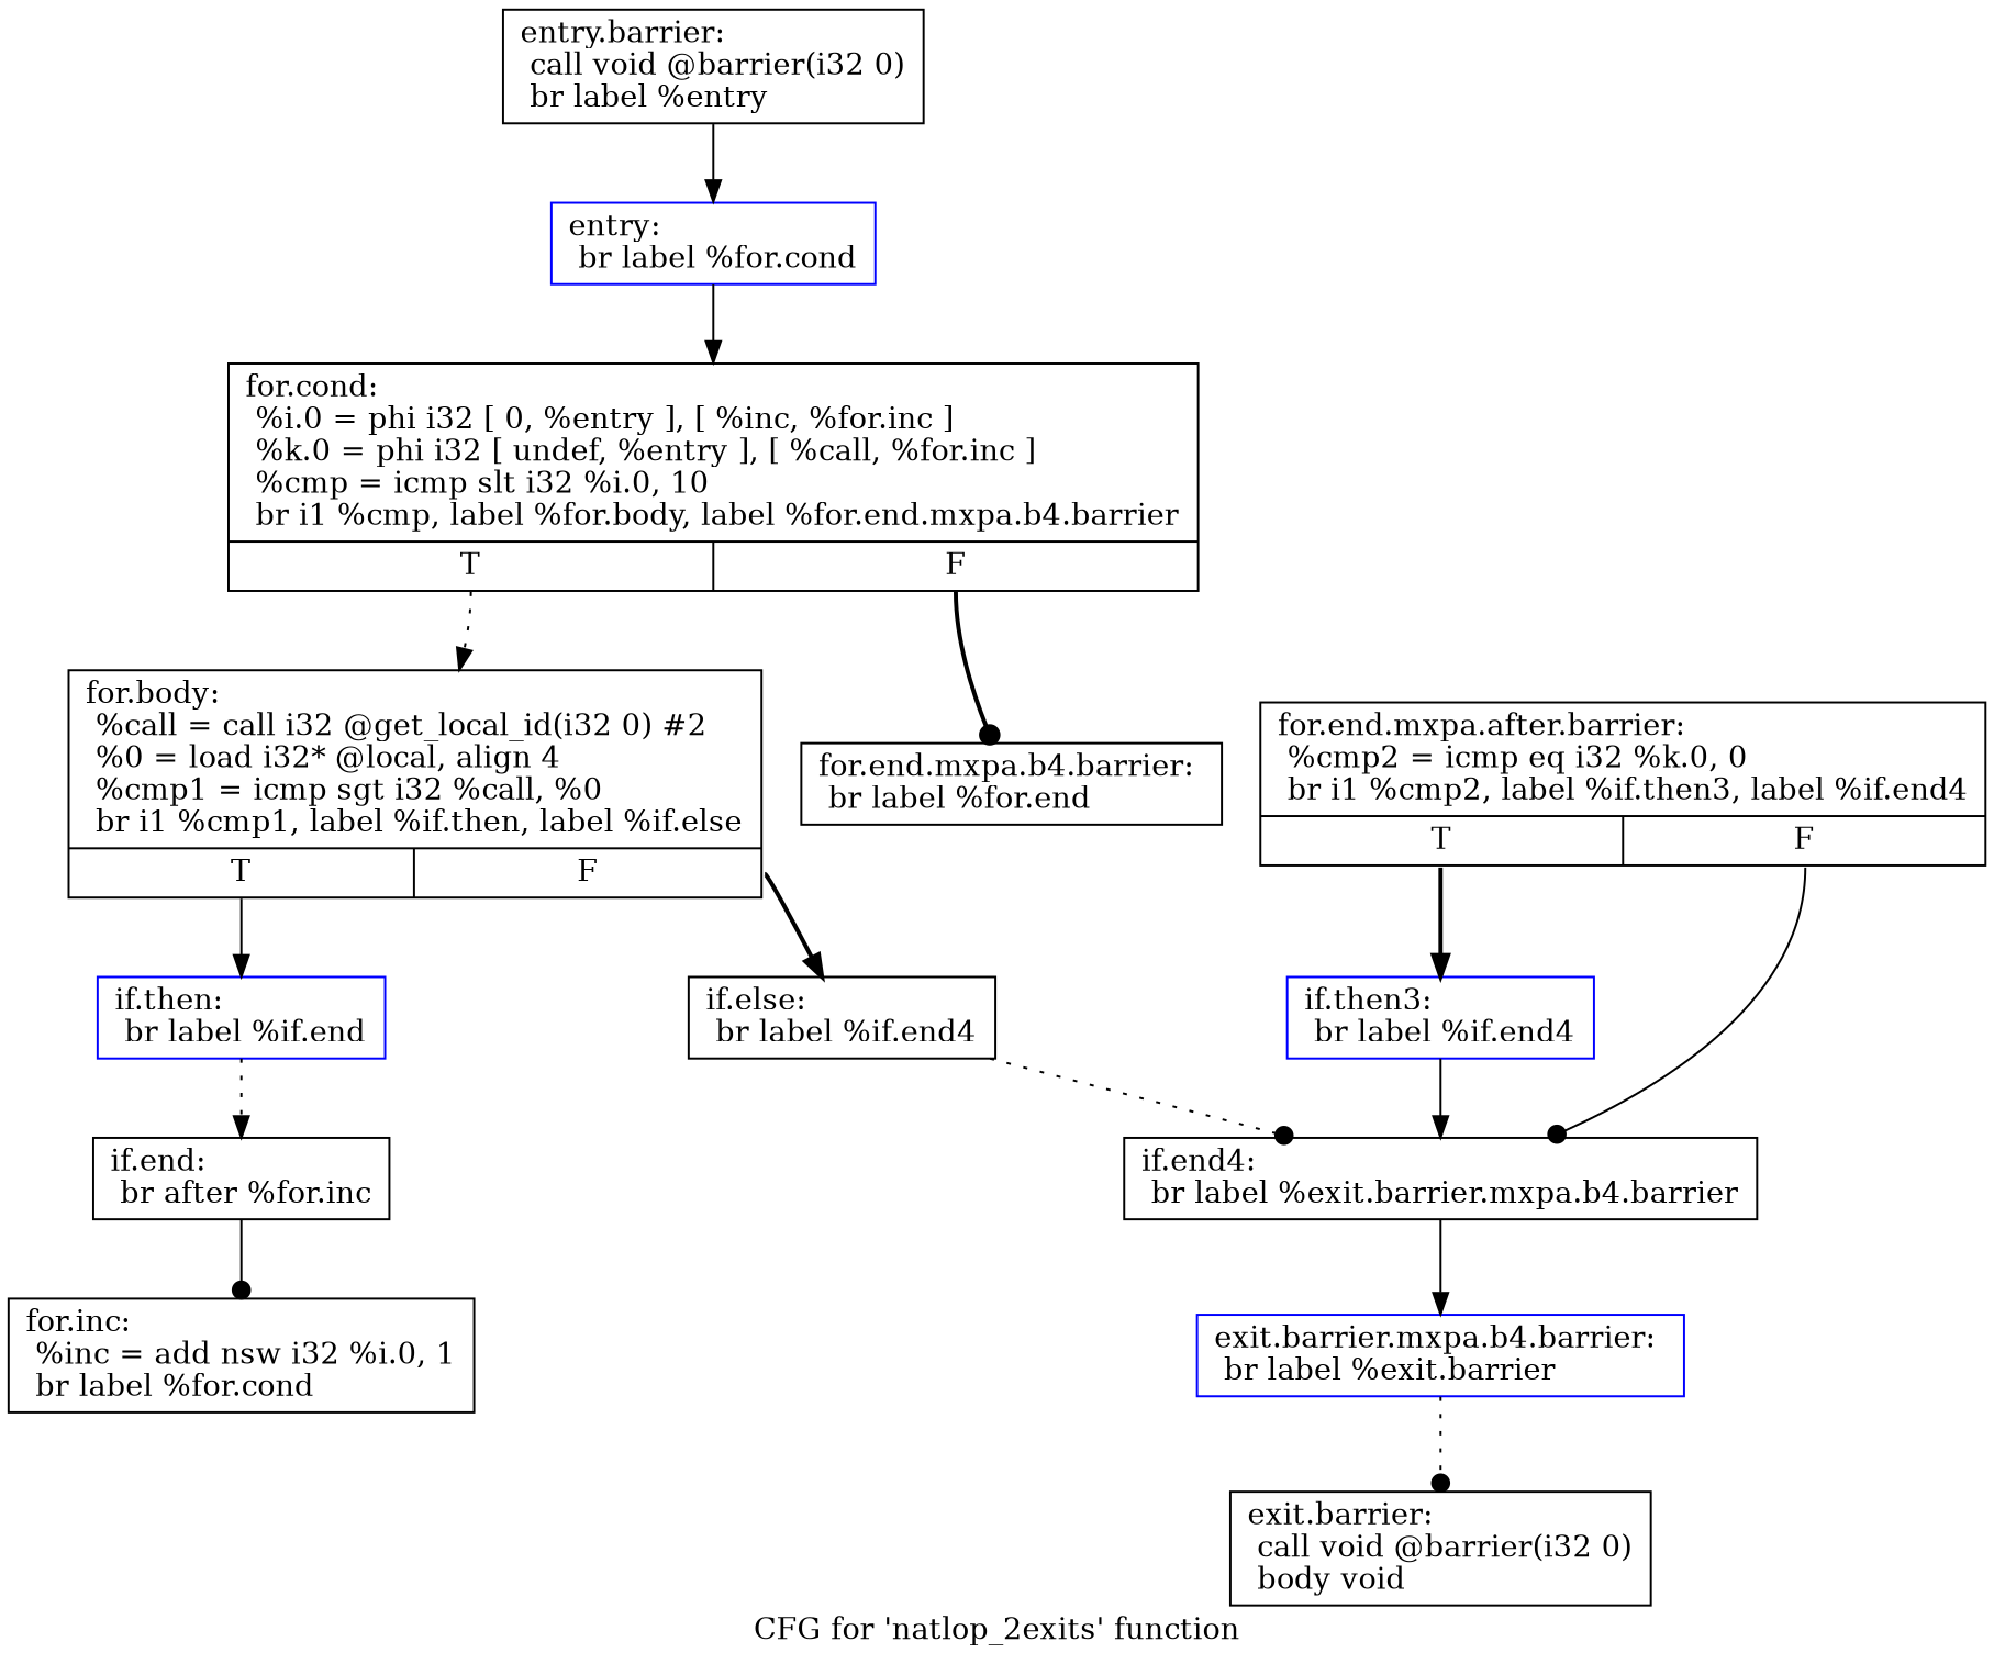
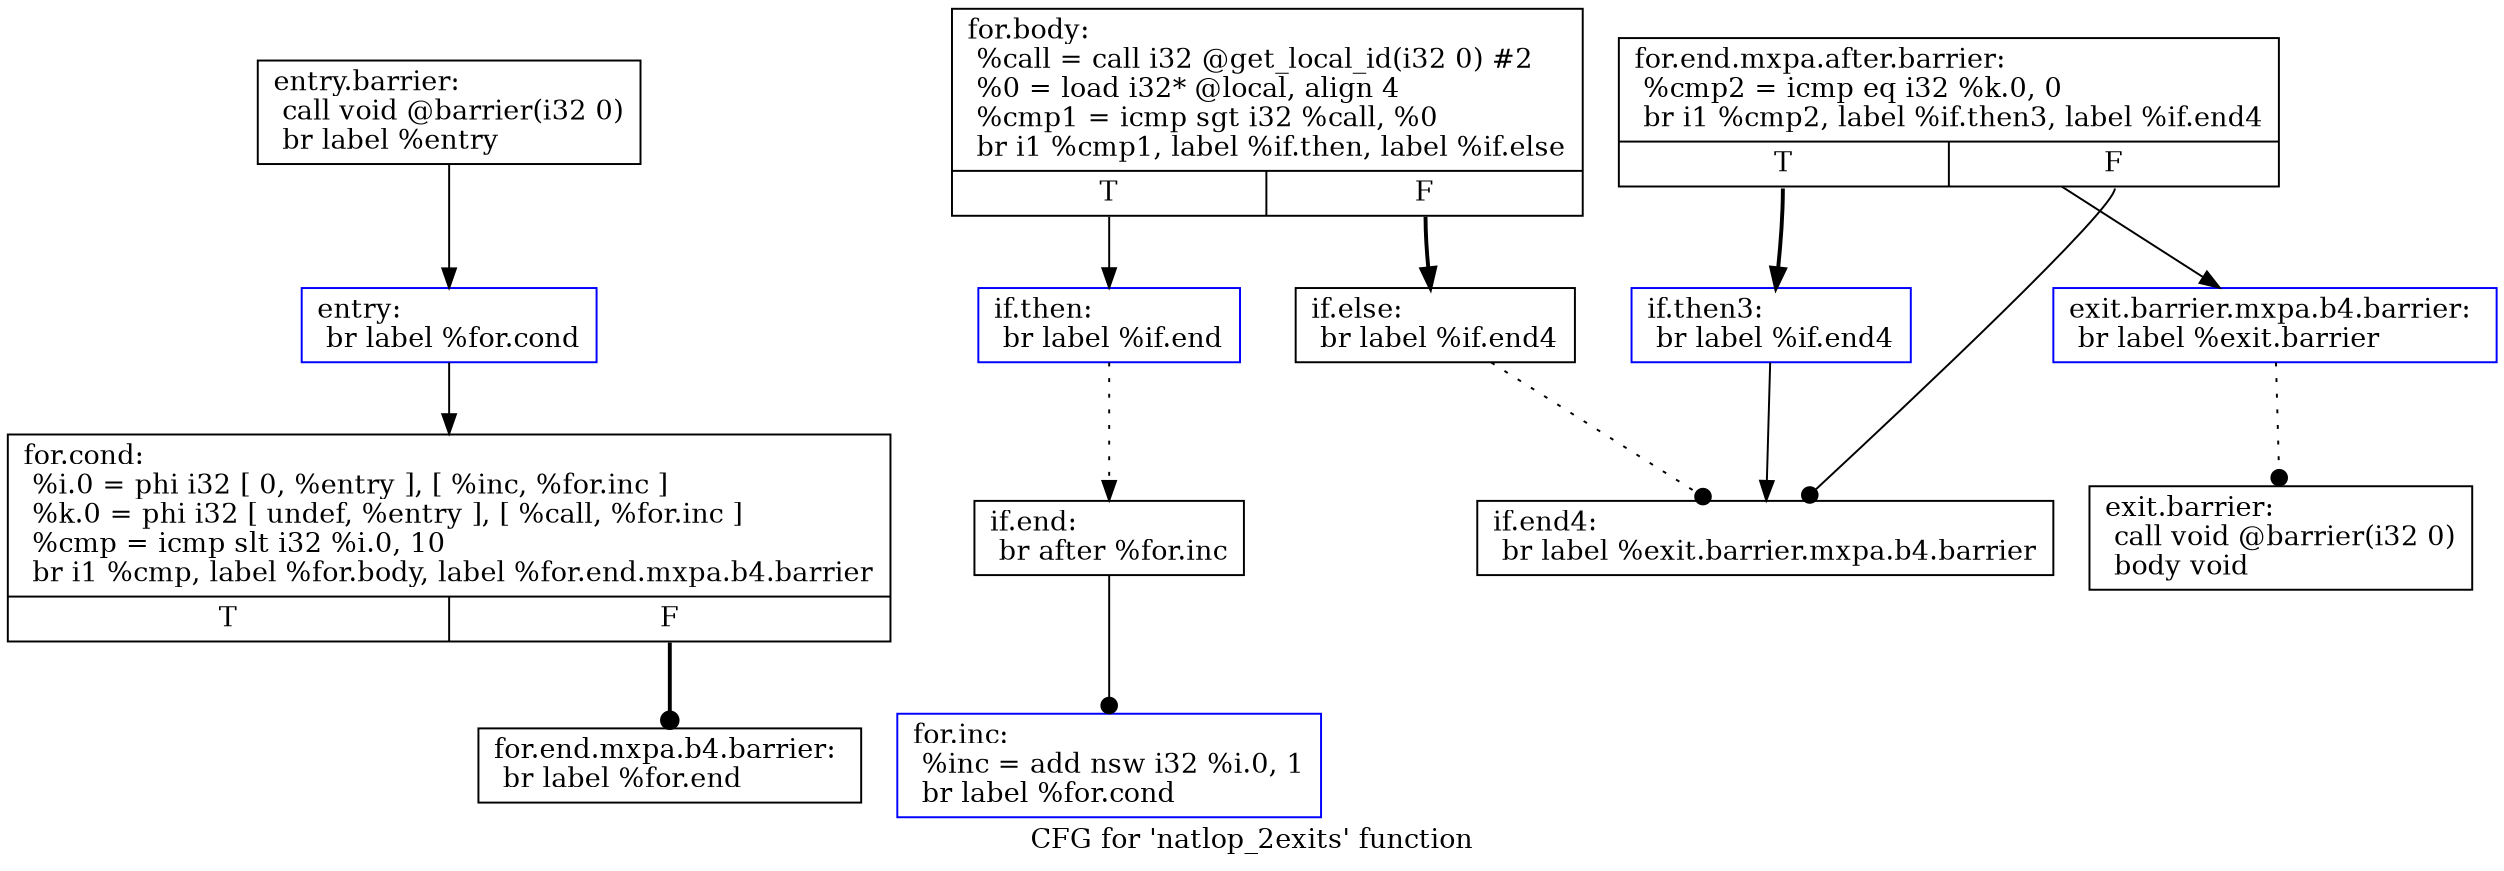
  digraph {
    label="CFG for 'natlop_2exits' function"
    node [color=black shape=record]
    edge [arrowhead=normal style=solid]
    n1 [label="{entry.barrier:\l  call void @barrier(i32 0)\l  br label %entry\l}"]
    n2 [color=blue label="{entry:                                            \l  br label %for.cond\l}"]
    n3 [label="{for.cond:                                         \l  %i.0 = phi i32 [ 0, %entry ], [ %inc, %for.inc ]\l  %k.0 = phi i32 [ undef, %entry ], [ %call, %for.inc ]\l  %cmp = icmp slt i32 %i.0, 10\l  br i1 %cmp, label %for.body, label %for.end.mxpa.b4.barrier\l|{<s0>T|<s1>F}}"]
    n4 [label="{for.body:                                         \l  %call = call i32 @get_local_id(i32 0) #2\l  %0 = load i32* @local, align 4\l  %cmp1 = icmp sgt i32 %call, %0\l  br i1 %cmp1, label %if.then, label %if.else\l|{<s0>T|<s1>F}}"]
    n5 [label="{for.end.mxpa.b4.barrier:                          \l  br label %for.end\l}"]
    n6 [color=blue label="{if.then:                                          \l  br label %if.end\l}"]
    n7 [label="{if.else:                                          \l  br label %if.end4\l}"]
    n8 [label="{if.end:                                           \l  br after %for.inc\l}"]
    n9 [label="{if.end4:                                          \l  br label %exit.barrier.mxpa.b4.barrier\l}"]
-   n10 [label="{for.inc:                                          \l  %inc = add nsw i32 %i.0, 1\l  br label %for.cond\l}"]
+   n10 [color=blue label="{for.inc:                                          \l  %inc = add nsw i32 %i.0, 1\l  br label %for.cond\l}"]
    n11 [color=blue label="{exit.barrier.mxpa.b4.barrier:                     \l  br label %exit.barrier\l}"]
    n12 [label="{exit.barrier:                                     \l  call void @barrier(i32 0)\l  body void\l}"]
    n13 [label="{for.end.mxpa.after.barrier:                       \l  %cmp2 = icmp eq i32 %k.0, 0\l  br i1 %cmp2, label %if.then3, label %if.end4\l|{<s0>T|<s1>F}}"]
    n14 [color=blue label="{if.then3:                                         \l  br label %if.end4\l}"]
    n1 -> n2
    n2 -> n3
-   n3 -> n4 [style=dotted tailport=s0]
    n3 -> n5 [arrowhead=dot style=bold tailport=s1]
    n4 -> n6 [tailport=s0]
    n4 -> n7 [style=bold tailport=s1]
    n6 -> n8 [style=dotted]
    n7 -> n9 [arrowhead=dot style=dotted]
    n8 -> n10 [arrowhead=dot]
-   n9 -> n11
+   n13 -> n11
    n11 -> n12 [arrowhead=dot style=dotted]
    n13 -> n9 [arrowhead=dot tailport=s1]
    n13 -> n14 [style=bold tailport=s0]
    n14 -> n9
  }
